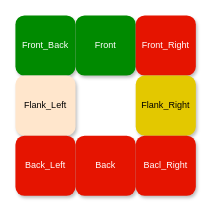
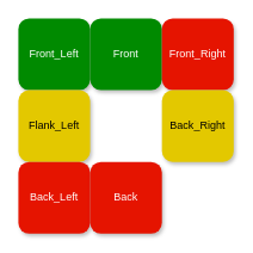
  <mxCell id="0" />
  <mxCell id="1" parent="0" />
- <mxCell id="2" value="Front_Back" style="whiteSpace=wrap;html=1;aspect=fixed;fillColor=#008a00;fontColor=#ffffff;strokeColor=none;strokeWidth=6;glass=0;rounded=1;shadow=1;" vertex="1" parent="1"><mxGeometry x="20" y="20" width="80" height="80" as="geometry" /></mxCell>
+ <mxCell id="2" value="Front_Left" style="whiteSpace=wrap;html=1;aspect=fixed;fillColor=#008a00;fontColor=#ffffff;strokeColor=none;strokeWidth=6;glass=0;rounded=1;shadow=1;" vertex="1" parent="1"><mxGeometry x="20" y="20" width="80" height="80" as="geometry" /></mxCell>
  <mxCell id="3" value="Front" style="whiteSpace=wrap;html=1;aspect=fixed;fillColor=#008a00;fontColor=#ffffff;strokeColor=none;strokeWidth=6;glass=0;rounded=1;shadow=1;" vertex="1" parent="1"><mxGeometry x="100" y="20" width="80" height="80" as="geometry" /></mxCell>
  <mxCell id="4" value="Front_Right" style="whiteSpace=wrap;html=1;aspect=fixed;fillColor=#e51400;fontColor=#ffffff;strokeColor=none;strokeWidth=6;glass=0;rounded=1;shadow=1;" vertex="1" parent="1"><mxGeometry x="180" y="20" width="80" height="80" as="geometry" /></mxCell>
- <mxCell id="5" value="Flank_Right" style="whiteSpace=wrap;html=1;aspect=fixed;fillColor=#e3c800;fontColor=#000000;strokeColor=none;strokeWidth=6;glass=0;rounded=1;shadow=1;" vertex="1" parent="1"><mxGeometry x="180" y="100" width="80" height="80" as="geometry" /></mxCell>
- <mxCell id="6" value="Flank_Left" style="whiteSpace=wrap;html=1;aspect=fixed;fillColor=#ffe6cc;fontColor=#000000;strokeColor=none;strokeWidth=6;glass=0;rounded=1;shadow=1;" vertex="1" parent="1"><mxGeometry x="20" y="100" width="80" height="80" as="geometry" /></mxCell>
+ <mxCell id="5" value="Back_Right" style="whiteSpace=wrap;html=1;aspect=fixed;fillColor=#e3c800;fontColor=#000000;strokeColor=none;strokeWidth=6;glass=0;rounded=1;shadow=1;" vertex="1" parent="1"><mxGeometry x="180" y="100" width="80" height="80" as="geometry" /></mxCell>
+ <mxCell id="6" value="Flank_Left" style="whiteSpace=wrap;html=1;aspect=fixed;fillColor=#e3c800;fontColor=#000000;strokeColor=none;strokeWidth=6;glass=0;rounded=1;shadow=1;" vertex="1" parent="1"><mxGeometry x="20" y="100" width="80" height="80" as="geometry" /></mxCell>
  <mxCell id="7" value="Back_Left" style="whiteSpace=wrap;html=1;aspect=fixed;fillColor=#e51400;fontColor=#ffffff;strokeColor=none;strokeWidth=6;glass=0;rounded=1;shadow=1;" vertex="1" parent="1"><mxGeometry x="20" y="180" width="80" height="80" as="geometry" /></mxCell>
  <mxCell id="8" value="Back" style="whiteSpace=wrap;html=1;aspect=fixed;fillColor=#e51400;fontColor=#ffffff;strokeColor=none;strokeWidth=6;glass=0;rounded=1;shadow=1;" vertex="1" parent="1"><mxGeometry x="100" y="180" width="80" height="80" as="geometry" /></mxCell>
- <mxCell id="9" value="Bacl_Right" style="whiteSpace=wrap;html=1;aspect=fixed;fillColor=#e51400;fontColor=#ffffff;strokeColor=none;strokeWidth=6;glass=0;rounded=1;shadow=1;" vertex="1" parent="1"><mxGeometry x="180" y="180" width="80" height="80" as="geometry" /></mxCell>
